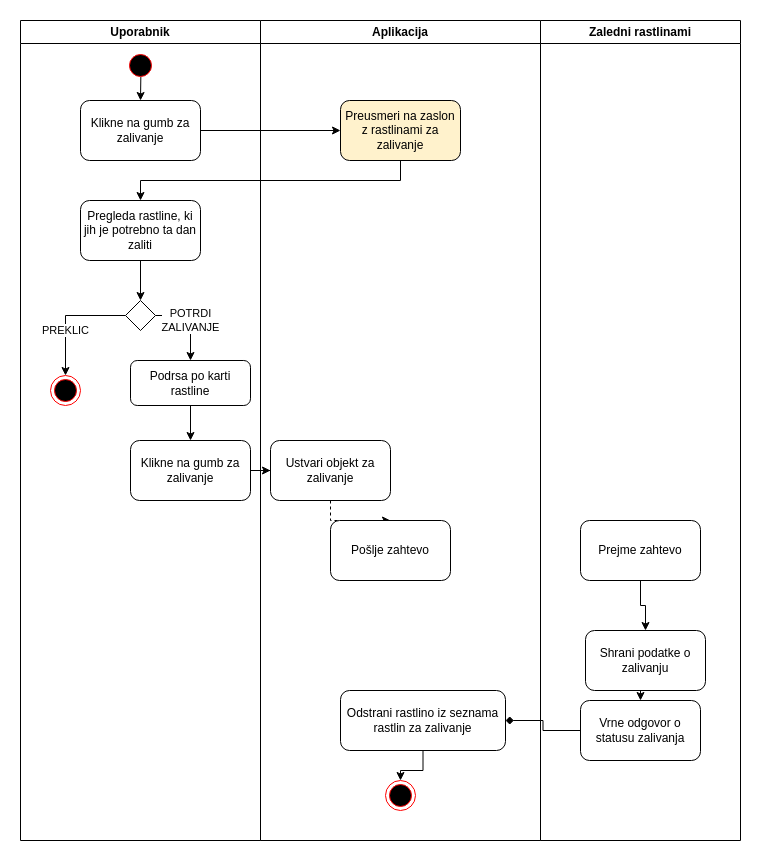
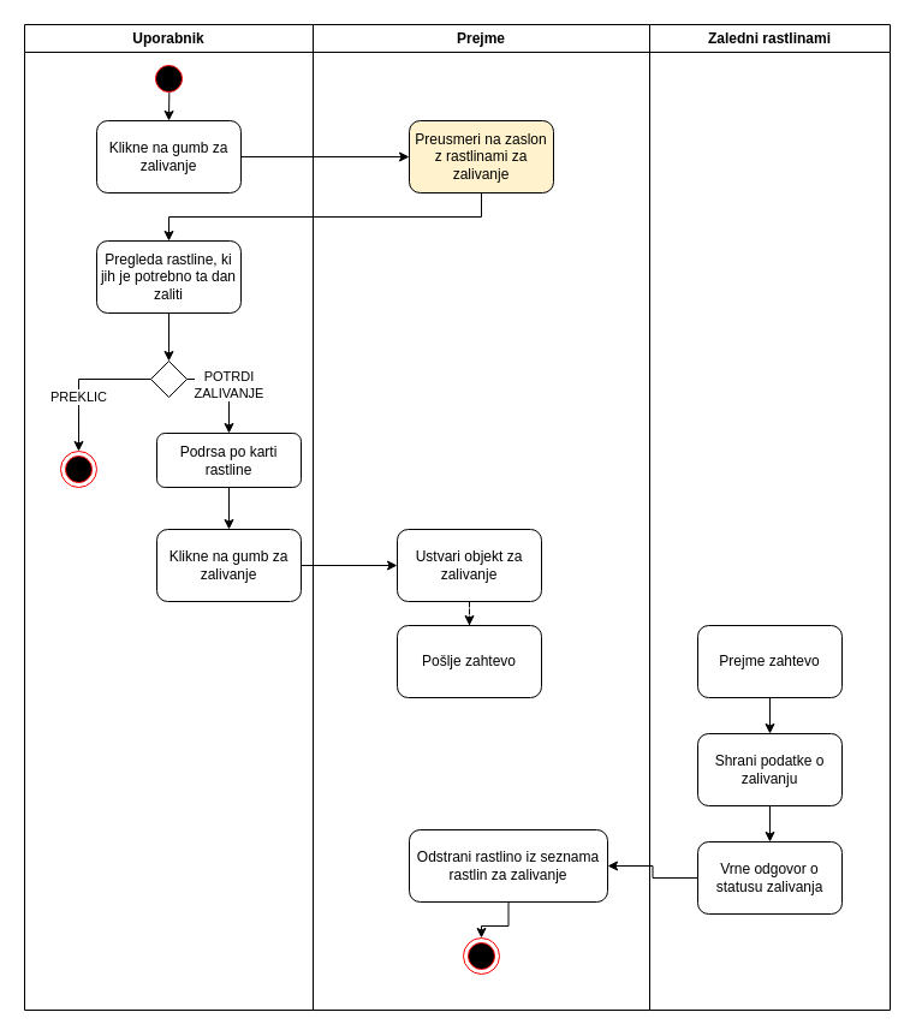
  <mxCell id="0" />
  <mxCell id="1" parent="0" />
  <mxCell id="2" value="Uporabnik" style="swimlane;whiteSpace=wrap;html=1;" parent="1" vertex="1"><mxGeometry x="20" y="20" width="240" height="820" as="geometry" /></mxCell>
  <mxCell id="3" value="" style="ellipse;html=1;shape=startState;fillColor=#000000;strokeColor=#ff0000;" parent="2" vertex="1"><mxGeometry x="105" y="30" width="30" height="30" as="geometry" /></mxCell>
  <mxCell id="4" style="edgeStyle=orthogonalEdgeStyle;rounded=0;orthogonalLoop=1;jettySize=auto;html=1;exitX=0.511;exitY=0.883;exitDx=0;exitDy=0;exitPerimeter=0;entryX=0.5;entryY=0;entryDx=0;entryDy=0;" edge="1" parent="2" source="3" target="5"><mxGeometry relative="1" as="geometry"><mxPoint x="160" y="60" as="targetPoint" /></mxGeometry></mxCell>
  <mxCell id="5" value="Klikne na gumb za zalivanje" style="rounded=1;whiteSpace=wrap;html=1;" parent="2" vertex="1"><mxGeometry x="60" y="80" width="120" height="60" as="geometry" /></mxCell>
  <mxCell id="6" value="" style="edgeStyle=orthogonalEdgeStyle;rounded=0;orthogonalLoop=1;jettySize=auto;html=1;" parent="2" source="7" target="11" edge="1"><mxGeometry relative="1" as="geometry" /></mxCell>
  <mxCell id="7" value="Podrsa po karti rastline" style="whiteSpace=wrap;html=1;rounded=1;" parent="2" vertex="1"><mxGeometry x="110" y="340" width="120" height="45" as="geometry" /></mxCell>
  <mxCell id="8" value="" style="ellipse;html=1;shape=endState;fillColor=#000000;strokeColor=#ff0000;" parent="2" vertex="1"><mxGeometry x="30" y="355" width="30" height="30" as="geometry" /></mxCell>
  <mxCell id="9" style="edgeStyle=orthogonalEdgeStyle;rounded=0;orthogonalLoop=1;jettySize=auto;html=1;entryX=0.5;entryY=0;entryDx=0;entryDy=0;" parent="2" source="10" target="14" edge="1"><mxGeometry relative="1" as="geometry" /></mxCell>
  <mxCell id="10" value="Pregleda rastline, ki jih je potrebno ta dan zaliti" style="rounded=1;whiteSpace=wrap;html=1;" parent="2" vertex="1"><mxGeometry x="60" y="180" width="120" height="60" as="geometry" /></mxCell>
  <mxCell id="11" value="Klikne na gumb za zalivanje" style="whiteSpace=wrap;html=1;rounded=1;" parent="2" vertex="1"><mxGeometry x="110" y="420" width="120" height="60" as="geometry" /></mxCell>
  <mxCell id="12" value="POTRDI&lt;br&gt;ZALIVANJE" style="edgeStyle=orthogonalEdgeStyle;rounded=0;orthogonalLoop=1;jettySize=auto;html=1;entryX=0.5;entryY=0;entryDx=0;entryDy=0;" parent="2" source="14" target="7" edge="1"><mxGeometry relative="1" as="geometry"><Array as="points"><mxPoint x="170" y="295" /></Array></mxGeometry></mxCell>
  <mxCell id="13" value="PREKLIC" style="edgeStyle=orthogonalEdgeStyle;rounded=0;orthogonalLoop=1;jettySize=auto;html=1;entryX=0.5;entryY=0;entryDx=0;entryDy=0;" parent="2" source="14" target="8" edge="1"><mxGeometry x="0.25" relative="1" as="geometry"><Array as="points"><mxPoint x="45" y="295" /></Array><mxPoint as="offset" /></mxGeometry></mxCell>
  <mxCell id="14" value="" style="rhombus;whiteSpace=wrap;html=1;" parent="2" vertex="1"><mxGeometry x="105" y="280" width="30" height="30" as="geometry" /></mxCell>
- <mxCell id="15" value="Aplikacija" style="swimlane;whiteSpace=wrap;html=1;" parent="1" vertex="1"><mxGeometry x="260" y="20" width="280" height="820" as="geometry" /></mxCell>
+ <mxCell id="15" value="Prejme" style="swimlane;whiteSpace=wrap;html=1;" parent="1" vertex="1"><mxGeometry x="260" y="20" width="280" height="820" as="geometry" /></mxCell>
  <mxCell id="16" value="Preusmeri na zaslon z rastlinami za zalivanje" style="rounded=1;whiteSpace=wrap;html=1;fillColor=#fff2cc;" parent="15" vertex="1"><mxGeometry x="80" y="80" width="120" height="60" as="geometry" /></mxCell>
  <mxCell id="17" value="" style="edgeStyle=orthogonalEdgeStyle;rounded=0;orthogonalLoop=1;jettySize=auto;html=1;dashed=1;" parent="15" source="18" target="19" edge="1"><mxGeometry relative="1" as="geometry" /></mxCell>
- <mxCell id="18" value="Ustvari objekt za zalivanje" style="whiteSpace=wrap;html=1;rounded=1;" parent="15" vertex="1"><mxGeometry x="10" y="420" width="120" height="60" as="geometry" /></mxCell>
+ <mxCell id="18" value="Ustvari objekt za zalivanje" style="whiteSpace=wrap;html=1;rounded=1;" parent="15" vertex="1"><mxGeometry x="70" y="420" width="120" height="60" as="geometry" /></mxCell>
  <mxCell id="19" value="Pošlje zahtevo" style="whiteSpace=wrap;html=1;rounded=1;" parent="15" vertex="1"><mxGeometry x="70" y="500" width="120" height="60" as="geometry" /></mxCell>
  <mxCell id="20" value="" style="edgeStyle=orthogonalEdgeStyle;rounded=0;orthogonalLoop=1;jettySize=auto;html=1;" parent="15" source="21" target="22" edge="1"><mxGeometry relative="1" as="geometry" /></mxCell>
  <mxCell id="21" value="Odstrani rastlino iz seznama rastlin za zalivanje" style="whiteSpace=wrap;html=1;rounded=1;" parent="15" vertex="1"><mxGeometry x="80" y="670" width="165" height="60" as="geometry" /></mxCell>
  <mxCell id="22" value="" style="ellipse;html=1;shape=endState;fillColor=#000000;strokeColor=#ff0000;" parent="15" vertex="1"><mxGeometry x="125" y="760" width="30" height="30" as="geometry" /></mxCell>
  <mxCell id="23" value="Zaledni rastlinami" style="swimlane;whiteSpace=wrap;html=1;startSize=23;" parent="1" vertex="1"><mxGeometry x="540" y="20" width="200" height="820" as="geometry" /></mxCell>
  <mxCell id="24" value="" style="edgeStyle=orthogonalEdgeStyle;rounded=0;orthogonalLoop=1;jettySize=auto;html=1;" parent="23" source="25" target="26" edge="1"><mxGeometry relative="1" as="geometry" /></mxCell>
  <mxCell id="25" value="Prejme zahtevo" style="whiteSpace=wrap;html=1;rounded=1;" parent="23" vertex="1"><mxGeometry x="40" y="500" width="120" height="60" as="geometry" /></mxCell>
- <mxCell id="26" value="Shrani podatke o zalivanju" style="whiteSpace=wrap;html=1;rounded=1;" parent="23" vertex="1"><mxGeometry x="45" y="610" width="120" height="60" as="geometry" /></mxCell>
+ <mxCell id="26" value="Shrani podatke o zalivanju" style="whiteSpace=wrap;html=1;rounded=1;" parent="23" vertex="1"><mxGeometry x="40" y="590" width="120" height="60" as="geometry" /></mxCell>
  <mxCell id="27" value="" style="edgeStyle=orthogonalEdgeStyle;rounded=0;orthogonalLoop=1;jettySize=auto;html=1;exitX=0.5;exitY=1;exitDx=0;exitDy=0;entryX=0.5;entryY=0;entryDx=0;entryDy=0;" parent="23" source="26" target="28" edge="1"><mxGeometry relative="1" as="geometry"><mxPoint x="100" y="1200" as="targetPoint" /></mxGeometry></mxCell>
  <mxCell id="28" value="Vrne odgovor o statusu zalivanja" style="whiteSpace=wrap;html=1;rounded=1;" parent="23" vertex="1"><mxGeometry x="40" y="680" width="120" height="60" as="geometry" /></mxCell>
  <mxCell id="29" value="" style="endArrow=classic;html=1;rounded=0;exitX=1;exitY=0.5;exitDx=0;exitDy=0;entryX=0;entryY=0.5;entryDx=0;entryDy=0;" parent="1" source="5" target="16" edge="1"><mxGeometry width="50" height="50" relative="1" as="geometry"><mxPoint x="160" y="310" as="sourcePoint" /><mxPoint x="210" y="260" as="targetPoint" /></mxGeometry></mxCell>
  <mxCell id="30" value="" style="edgeStyle=orthogonalEdgeStyle;rounded=0;orthogonalLoop=1;jettySize=auto;html=1;exitX=0.5;exitY=1;exitDx=0;exitDy=0;" parent="1" source="16" target="10" edge="1"><mxGeometry relative="1" as="geometry"><mxPoint x="440" y="560" as="sourcePoint" /></mxGeometry></mxCell>
  <mxCell id="31" value="" style="edgeStyle=orthogonalEdgeStyle;rounded=0;orthogonalLoop=1;jettySize=auto;html=1;" parent="1" source="11" target="18" edge="1"><mxGeometry relative="1" as="geometry" /></mxCell>
- <mxCell id="32" value="" style="edgeStyle=orthogonalEdgeStyle;rounded=0;orthogonalLoop=1;jettySize=auto;html=1;endArrow=diamond;" parent="1" source="28" target="21" edge="1"><mxGeometry relative="1" as="geometry" /></mxCell>
+ <mxCell id="32" value="" style="edgeStyle=orthogonalEdgeStyle;rounded=0;orthogonalLoop=1;jettySize=auto;html=1;" parent="1" source="28" target="21" edge="1"><mxGeometry relative="1" as="geometry" /></mxCell>
